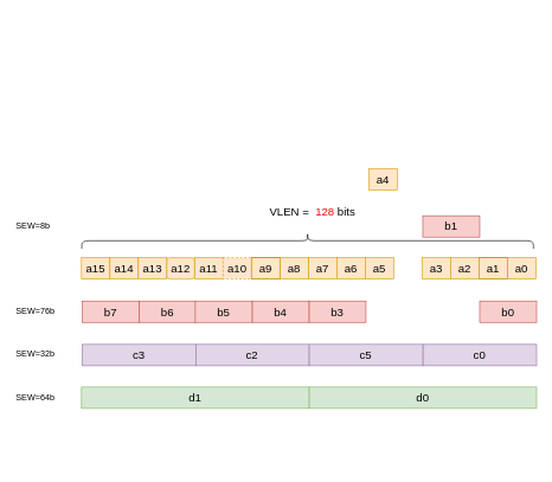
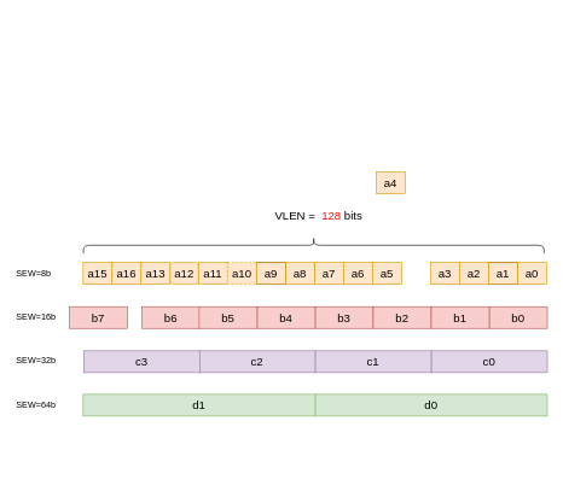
  <mxCell id="0" />
  <mxCell id="1" parent="0" />
  <mxCell id="2" value="&lt;font style=&quot;font-size: 16px;&quot;&gt;a3&lt;/font&gt;" style="rounded=0;whiteSpace=wrap;html=1;fillColor=#ffe6cc;strokeColor=#d79b00;" parent="1" vertex="1"><mxGeometry x="593" y="362" width="40" height="30" as="geometry" /></mxCell>
  <mxCell id="3" value="&lt;font style=&quot;font-size: 16px;&quot;&gt;a1&lt;/font&gt;" style="rounded=0;whiteSpace=wrap;html=1;fillColor=#FFB366;" parent="1" vertex="1"><mxGeometry x="673" y="362" width="40" height="30" as="geometry" /></mxCell>
  <mxCell id="4" value="&lt;font style=&quot;font-size: 16px;&quot;&gt;a0&lt;/font&gt;" style="rounded=0;whiteSpace=wrap;html=1;fillColor=#ffe6cc;strokeColor=#d79b00;" parent="1" vertex="1"><mxGeometry x="713" y="362" width="40" height="30" as="geometry" /></mxCell>
  <mxCell id="5" value="&lt;font style=&quot;font-size: 16px;&quot;&gt;a7&lt;/font&gt;" style="rounded=0;whiteSpace=wrap;html=1;fillColor=#ffe6cc;strokeColor=#d79b00;" parent="1" vertex="1"><mxGeometry x="433" y="362" width="40" height="30" as="geometry" /></mxCell>
  <mxCell id="6" value="&lt;font style=&quot;font-size: 16px;&quot;&gt;a6&lt;/font&gt;" style="rounded=0;whiteSpace=wrap;html=1;fillColor=#ffe6cc;strokeColor=#d79b00;" parent="1" vertex="1"><mxGeometry x="473" y="362" width="40" height="30" as="geometry" /></mxCell>
  <mxCell id="7" value="&lt;font style=&quot;font-size: 16px;&quot;&gt;a5&lt;/font&gt;" style="rounded=0;whiteSpace=wrap;html=1;fillColor=#ffe6cc;strokeColor=#d79b00;" parent="1" vertex="1"><mxGeometry x="513" y="362" width="40" height="30" as="geometry" /></mxCell>
  <mxCell id="8" value="&lt;font style=&quot;font-size: 16px;&quot;&gt;a4&lt;/font&gt;" style="rounded=0;whiteSpace=wrap;html=1;fillColor=#ffe6cc;strokeColor=#d79b00;" parent="1" vertex="1"><mxGeometry x="518" y="237" width="40" height="30" as="geometry" /></mxCell>
  <mxCell id="9" value="" style="shape=curlyBracket;whiteSpace=wrap;html=1;rounded=1;labelPosition=left;verticalLabelPosition=middle;align=right;verticalAlign=middle;rotation=90;size=0.5;" parent="1" vertex="1"><mxGeometry x="420.66" y="20.66" width="22.63" height="635" as="geometry" /></mxCell>
  <mxCell id="10" value="&lt;font style=&quot;font-size: 16px;&quot;&gt;VLEN =&amp;nbsp; &lt;font style=&quot;font-size: 16px;&quot; color=&quot;#ff0000&quot;&gt;128 &lt;/font&gt;bits&lt;/font&gt;" style="text;strokeColor=none;align=center;fillColor=none;html=1;verticalAlign=middle;whiteSpace=wrap;rounded=0;" parent="1" vertex="1"><mxGeometry x="374" y="282" width="130" height="30" as="geometry" /></mxCell>
  <mxCell id="11" value="&lt;font style=&quot;font-size: 16px;&quot;&gt;a2&lt;/font&gt;" style="rounded=0;whiteSpace=wrap;html=1;fillColor=#ffe6cc;strokeColor=#d79b00;" parent="1" vertex="1"><mxGeometry x="633" y="362" width="40" height="30" as="geometry" /></mxCell>
  <mxCell id="12" value="&lt;font style=&quot;font-size: 16px;&quot;&gt;a1&lt;/font&gt;" style="rounded=0;whiteSpace=wrap;html=1;fillColor=#ffe6cc;strokeColor=#d79b00;" parent="1" vertex="1"><mxGeometry x="673" y="362" width="40" height="30" as="geometry" /></mxCell>
  <mxCell id="13" value="&lt;font style=&quot;font-size: 16px;&quot;&gt;a11&lt;/font&gt;" style="rounded=0;whiteSpace=wrap;html=1;fillColor=#ffe6cc;strokeColor=#d79b00;" vertex="1" parent="1"><mxGeometry x="273" y="362" width="40" height="30" as="geometry" /></mxCell>
  <mxCell id="14" value="&lt;font style=&quot;font-size: 16px;&quot;&gt;a1&lt;/font&gt;" style="rounded=0;whiteSpace=wrap;html=1;fillColor=#FFB366;" vertex="1" parent="1"><mxGeometry x="353" y="362" width="40" height="30" as="geometry" /></mxCell>
  <mxCell id="15" value="&lt;font style=&quot;font-size: 16px;&quot;&gt;a8&lt;/font&gt;" style="rounded=0;whiteSpace=wrap;html=1;fillColor=#ffe6cc;strokeColor=#d79b00;" vertex="1" parent="1"><mxGeometry x="393" y="362" width="40" height="30" as="geometry" /></mxCell>
  <mxCell id="16" value="&lt;font style=&quot;font-size: 16px;&quot;&gt;a15&lt;/font&gt;" style="rounded=0;whiteSpace=wrap;html=1;fillColor=#ffe6cc;strokeColor=#d79b00;" vertex="1" parent="1"><mxGeometry x="114" y="362" width="40" height="30" as="geometry" /></mxCell>
- <mxCell id="17" value="&lt;font style=&quot;font-size: 16px;&quot;&gt;a14&lt;/font&gt;" style="rounded=0;whiteSpace=wrap;html=1;fillColor=#ffe6cc;strokeColor=#d79b00;" vertex="1" parent="1"><mxGeometry x="154" y="362" width="40" height="30" as="geometry" /></mxCell>
+ <mxCell id="17" value="&lt;font style=&quot;font-size: 16px;&quot;&gt;a16&lt;/font&gt;" style="rounded=0;whiteSpace=wrap;html=1;fillColor=#ffe6cc;strokeColor=#d79b00;" vertex="1" parent="1"><mxGeometry x="154" y="362" width="40" height="30" as="geometry" /></mxCell>
  <mxCell id="18" value="&lt;font style=&quot;font-size: 16px;&quot;&gt;a13&lt;/font&gt;" style="rounded=0;whiteSpace=wrap;html=1;fillColor=#ffe6cc;strokeColor=#d79b00;" vertex="1" parent="1"><mxGeometry x="194" y="362" width="40" height="30" as="geometry" /></mxCell>
  <mxCell id="19" value="&lt;font style=&quot;font-size: 16px;&quot;&gt;a12&lt;/font&gt;" style="whiteSpace=wrap;html=1;fillColor=#ffe6cc;strokeColor=#d79b00;rounded=1;" vertex="1" parent="1"><mxGeometry x="234" y="362" width="39" height="30" as="geometry" /></mxCell>
  <mxCell id="20" value="&lt;span style=&quot;font-size: 16px;&quot;&gt;a10&lt;/span&gt;" style="rounded=0;whiteSpace=wrap;html=1;fillColor=#ffe6cc;strokeColor=#d79b00;dashed=1;" vertex="1" parent="1"><mxGeometry x="313" y="362" width="40" height="30" as="geometry" /></mxCell>
  <mxCell id="21" value="&lt;font style=&quot;font-size: 16px;&quot;&gt;a9&lt;/font&gt;" style="rounded=0;whiteSpace=wrap;html=1;fillColor=#ffe6cc;strokeColor=#d79b00;" vertex="1" parent="1"><mxGeometry x="353" y="362" width="40" height="30" as="geometry" /></mxCell>
  <mxCell id="22" value="&lt;font style=&quot;font-size: 16px;&quot;&gt;b0&lt;/font&gt;" style="rounded=0;whiteSpace=wrap;html=1;fillColor=#f8cecc;strokeColor=#b85450;" vertex="1" parent="1"><mxGeometry x="674" y="423" width="80" height="30" as="geometry" /></mxCell>
  <mxCell id="23" value="&lt;font style=&quot;font-size: 16px;&quot;&gt;b3&lt;/font&gt;" style="rounded=0;whiteSpace=wrap;html=1;fillColor=#f8cecc;strokeColor=#b85450;" vertex="1" parent="1"><mxGeometry x="434" y="423" width="80" height="30" as="geometry" /></mxCell>
- <mxCell id="25" value="&lt;font style=&quot;font-size: 16px;&quot;&gt;b1&lt;/font&gt;" style="rounded=0;whiteSpace=wrap;html=1;fillColor=#f8cecc;strokeColor=#b85450;" vertex="1" parent="1"><mxGeometry x="594" y="303" width="80" height="30" as="geometry" /></mxCell>
+ <mxCell id="24" value="&lt;font style=&quot;font-size: 16px;&quot;&gt;b2&lt;/font&gt;" style="rounded=0;whiteSpace=wrap;html=1;fillColor=#f8cecc;strokeColor=#b85450;" vertex="1" parent="1"><mxGeometry x="514" y="423" width="80" height="30" as="geometry" /></mxCell>
+ <mxCell id="25" value="&lt;font style=&quot;font-size: 16px;&quot;&gt;b1&lt;/font&gt;" style="rounded=0;whiteSpace=wrap;html=1;fillColor=#f8cecc;strokeColor=#b85450;" vertex="1" parent="1"><mxGeometry x="594" y="423" width="80" height="30" as="geometry" /></mxCell>
  <mxCell id="26" value="&lt;font style=&quot;font-size: 16px;&quot;&gt;b4&lt;/font&gt;" style="rounded=0;whiteSpace=wrap;html=1;fillColor=#f8cecc;strokeColor=#b85450;" vertex="1" parent="1"><mxGeometry x="354" y="423" width="80" height="30" as="geometry" /></mxCell>
- <mxCell id="27" value="&lt;font style=&quot;font-size: 16px;&quot;&gt;b7&lt;/font&gt;" style="rounded=0;whiteSpace=wrap;html=1;fillColor=#f8cecc;strokeColor=#b85450;" vertex="1" parent="1"><mxGeometry x="115" y="423" width="80" height="30" as="geometry" /></mxCell>
+ <mxCell id="27" value="&lt;font style=&quot;font-size: 16px;&quot;&gt;b7&lt;/font&gt;" style="rounded=0;whiteSpace=wrap;html=1;fillColor=#f8cecc;strokeColor=#b85450;" vertex="1" parent="1"><mxGeometry x="95" y="423" width="80" height="30" as="geometry" /></mxCell>
  <mxCell id="28" value="&lt;font style=&quot;font-size: 16px;&quot;&gt;b6&lt;/font&gt;" style="rounded=0;whiteSpace=wrap;html=1;fillColor=#f8cecc;strokeColor=#b85450;" vertex="1" parent="1"><mxGeometry x="195" y="423" width="80" height="30" as="geometry" /></mxCell>
  <mxCell id="29" value="&lt;span style=&quot;font-size: 16px;&quot;&gt;b5&lt;/span&gt;" style="rounded=0;whiteSpace=wrap;html=1;fillColor=#f8cecc;strokeColor=#b85450;" vertex="1" parent="1"><mxGeometry x="274" y="423" width="80" height="30" as="geometry" /></mxCell>
  <mxCell id="30" value="&lt;font style=&quot;font-size: 16px;&quot;&gt;c0&lt;/font&gt;" style="rounded=0;whiteSpace=wrap;html=1;fillColor=#e1d5e7;strokeColor=#9673a6;" vertex="1" parent="1"><mxGeometry x="594" y="484" width="160" height="30" as="geometry" /></mxCell>
- <mxCell id="31" value="&lt;font style=&quot;font-size: 16px;&quot;&gt;c5&lt;/font&gt;" style="rounded=0;whiteSpace=wrap;html=1;fillColor=#e1d5e7;strokeColor=#9673a6;" vertex="1" parent="1"><mxGeometry x="434" y="484" width="160" height="30" as="geometry" /></mxCell>
+ <mxCell id="31" value="&lt;font style=&quot;font-size: 16px;&quot;&gt;c1&lt;/font&gt;" style="rounded=0;whiteSpace=wrap;html=1;fillColor=#e1d5e7;strokeColor=#9673a6;" vertex="1" parent="1"><mxGeometry x="434" y="484" width="160" height="30" as="geometry" /></mxCell>
  <mxCell id="32" value="&lt;font style=&quot;font-size: 16px;&quot;&gt;c2&lt;/font&gt;" style="rounded=0;whiteSpace=wrap;html=1;fillColor=#e1d5e7;strokeColor=#9673a6;" vertex="1" parent="1"><mxGeometry x="274" y="484" width="160" height="30" as="geometry" /></mxCell>
  <mxCell id="33" value="&lt;font style=&quot;font-size: 16px;&quot;&gt;c3&lt;/font&gt;" style="rounded=0;whiteSpace=wrap;html=1;fillColor=#e1d5e7;strokeColor=#9673a6;" vertex="1" parent="1"><mxGeometry x="115" y="484" width="160" height="30" as="geometry" /></mxCell>
  <mxCell id="34" value="&lt;font style=&quot;font-size: 16px;&quot;&gt;d0&lt;/font&gt;" style="rounded=0;whiteSpace=wrap;html=1;fillColor=#d5e8d4;strokeColor=#82b366;" vertex="1" parent="1"><mxGeometry x="434" y="544" width="320" height="30" as="geometry" /></mxCell>
  <mxCell id="35" value="&lt;font style=&quot;font-size: 16px;&quot;&gt;d1&lt;/font&gt;" style="rounded=0;whiteSpace=wrap;html=1;fillColor=#d5e8d4;strokeColor=#82b366;" vertex="1" parent="1"><mxGeometry x="114" y="544" width="320" height="30" as="geometry" /></mxCell>
- <mxCell id="36" value="SEW=8b" style="text;strokeColor=none;align=left;fillColor=none;html=1;verticalAlign=middle;whiteSpace=wrap;rounded=0;" vertex="1" parent="1"><mxGeometry x="20" y="302" width="60" height="30" as="geometry" /></mxCell>
- <mxCell id="37" value="SEW=76b" style="text;strokeColor=none;align=left;fillColor=none;html=1;verticalAlign=middle;whiteSpace=wrap;rounded=0;" vertex="1" parent="1"><mxGeometry x="20" y="423" width="60" height="30" as="geometry" /></mxCell>
+ <mxCell id="36" value="SEW=8b" style="text;strokeColor=none;align=left;fillColor=none;html=1;verticalAlign=middle;whiteSpace=wrap;rounded=0;" vertex="1" parent="1"><mxGeometry x="20" y="362" width="60" height="30" as="geometry" /></mxCell>
+ <mxCell id="37" value="SEW=16b" style="text;strokeColor=none;align=left;fillColor=none;html=1;verticalAlign=middle;whiteSpace=wrap;rounded=0;" vertex="1" parent="1"><mxGeometry x="20" y="423" width="60" height="30" as="geometry" /></mxCell>
  <mxCell id="38" value="SEW=32b" style="text;strokeColor=none;align=left;fillColor=none;html=1;verticalAlign=middle;whiteSpace=wrap;rounded=0;" vertex="1" parent="1"><mxGeometry x="20" y="482" width="60" height="30" as="geometry" /></mxCell>
  <mxCell id="39" value="SEW=64b" style="text;strokeColor=none;align=left;fillColor=none;html=1;verticalAlign=middle;whiteSpace=wrap;rounded=0;" vertex="1" parent="1"><mxGeometry x="20" y="544" width="60" height="30" as="geometry" /></mxCell>
